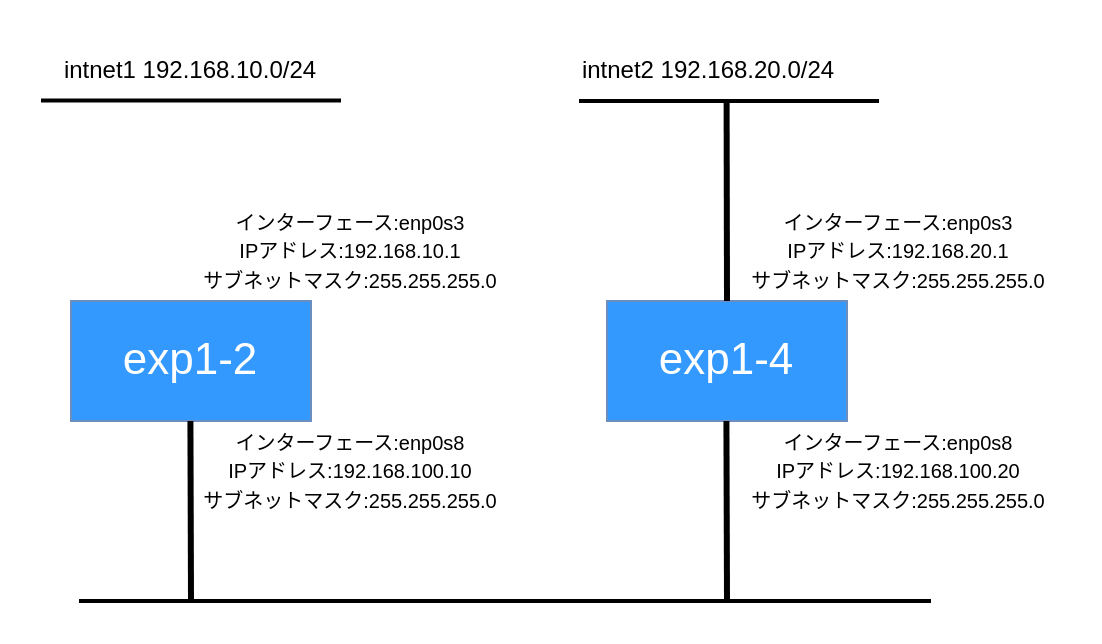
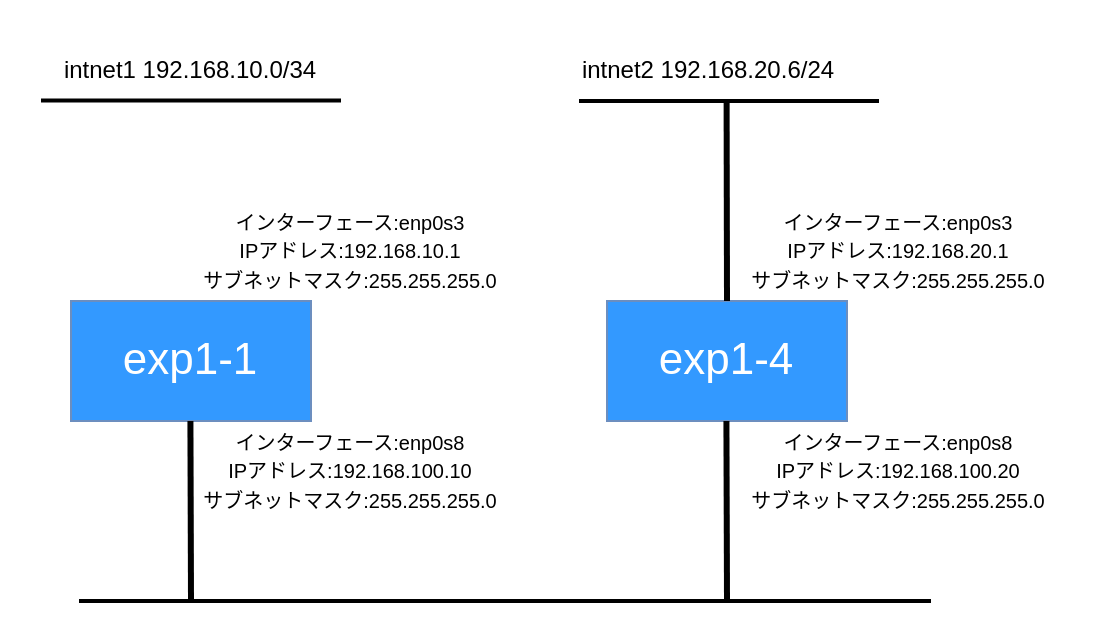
  <mxCell id="0" />
  <mxCell id="1" parent="0" />
  <mxCell id="2" value="" style="endArrow=none;html=1;rounded=0;strokeWidth=2;" parent="1" edge="1"><mxGeometry width="50" height="50" relative="1" as="geometry"><mxPoint x="20" y="49.72" as="sourcePoint" /><mxPoint x="170" y="49.72" as="targetPoint" /></mxGeometry></mxCell>
- <mxCell id="3" value="intnet1 192.168.10.0/24" style="text;html=1;align=center;verticalAlign=middle;whiteSpace=wrap;rounded=0;" parent="1" vertex="1"><mxGeometry x="30" y="20" width="130" height="30" as="geometry" /></mxCell>
+ <mxCell id="3" value="intnet1 192.168.10.0/34" style="text;html=1;align=center;verticalAlign=middle;whiteSpace=wrap;rounded=0;" parent="1" vertex="1"><mxGeometry x="30" y="20" width="130" height="30" as="geometry" /></mxCell>
  <mxCell id="4" value="" style="endArrow=none;html=1;rounded=0;strokeWidth=2;" parent="1" edge="1"><mxGeometry width="50" height="50" relative="1" as="geometry"><mxPoint x="289" y="50" as="sourcePoint" /><mxPoint x="439" y="50" as="targetPoint" /></mxGeometry></mxCell>
- <mxCell id="5" value="intnet2 192.168.20.0/24" style="text;html=1;align=center;verticalAlign=middle;whiteSpace=wrap;rounded=0;" parent="1" vertex="1"><mxGeometry x="289" y="20" width="130" height="30" as="geometry" /></mxCell>
- <mxCell id="6" value="&lt;font style=&quot;font-size: 22px; color: rgb(255, 255, 255);&quot;&gt;exp1-2&lt;/font&gt;" style="rounded=0;whiteSpace=wrap;html=1;fillColor=#3399FF;strokeColor=#6c8ebf;" parent="1" vertex="1"><mxGeometry x="35" y="150" width="120" height="60" as="geometry" /></mxCell>
+ <mxCell id="5" value="intnet2 192.168.20.6/24" style="text;html=1;align=center;verticalAlign=middle;whiteSpace=wrap;rounded=0;" parent="1" vertex="1"><mxGeometry x="289" y="20" width="130" height="30" as="geometry" /></mxCell>
+ <mxCell id="6" value="&lt;font style=&quot;font-size: 22px; color: rgb(255, 255, 255);&quot;&gt;exp1-1&lt;/font&gt;" style="rounded=0;whiteSpace=wrap;html=1;fillColor=#3399FF;strokeColor=#6c8ebf;" parent="1" vertex="1"><mxGeometry x="35" y="150" width="120" height="60" as="geometry" /></mxCell>
  <mxCell id="7" value="&lt;font style=&quot;font-size: 22px; color: rgb(255, 255, 255);&quot;&gt;exp1-4&lt;/font&gt;" style="rounded=0;whiteSpace=wrap;html=1;fillColor=#3399FF;strokeColor=#6c8ebf;" parent="1" vertex="1"><mxGeometry x="303" y="150" width="120" height="60" as="geometry" /></mxCell>
  <mxCell id="8" value="" style="endArrow=none;html=1;rounded=0;entryX=0.5;entryY=0;entryDx=0;entryDy=0;strokeWidth=3;exitX=0.5;exitY=1;exitDx=0;exitDy=0;" parent="1" edge="1" target="7"><mxGeometry width="50" height="50" relative="1" as="geometry"><mxPoint x="362.8" y="50" as="sourcePoint" /><mxPoint x="362.8" y="100" as="targetPoint" /></mxGeometry></mxCell>
  <mxCell id="9" value="" style="endArrow=none;html=1;rounded=0;strokeWidth=2;" edge="1" parent="1"><mxGeometry width="50" height="50" relative="1" as="geometry"><mxPoint x="39" y="300" as="sourcePoint" /><mxPoint x="465" y="300" as="targetPoint" /></mxGeometry></mxCell>
  <mxCell id="10" value="&lt;font style=&quot;font-size: 10px;&quot;&gt;インターフェース:enp0s3&lt;/font&gt;&lt;div&gt;&lt;font style=&quot;font-size: 10px;&quot;&gt;IPアドレス:&lt;span style=&quot;background-color: transparent; color: light-dark(rgb(0, 0, 0), rgb(255, 255, 255));&quot;&gt;192.168.10.1&lt;/span&gt;&lt;/font&gt;&lt;/div&gt;&lt;div&gt;&lt;font style=&quot;font-size: 10px;&quot;&gt;サブネットマスク:255.255.255.0&lt;/font&gt;&lt;/div&gt;" style="text;html=1;align=center;verticalAlign=middle;whiteSpace=wrap;rounded=0;" vertex="1" parent="1"><mxGeometry x="95" y="110" width="160" height="30" as="geometry" /></mxCell>
  <mxCell id="11" value="" style="endArrow=none;html=1;rounded=0;strokeWidth=3;exitX=0.5;exitY=1;exitDx=0;exitDy=0;" edge="1" parent="1"><mxGeometry width="50" height="50" relative="1" as="geometry"><mxPoint x="94.71" y="210" as="sourcePoint" /><mxPoint x="95" y="300" as="targetPoint" /></mxGeometry></mxCell>
  <mxCell id="12" value="" style="endArrow=none;html=1;rounded=0;strokeWidth=3;exitX=0.5;exitY=1;exitDx=0;exitDy=0;" edge="1" parent="1"><mxGeometry width="50" height="50" relative="1" as="geometry"><mxPoint x="362.71" y="210" as="sourcePoint" /><mxPoint x="363" y="300" as="targetPoint" /></mxGeometry></mxCell>
  <mxCell id="13" value="&lt;font style=&quot;font-size: 10px;&quot;&gt;インターフェース:enp0s3&lt;/font&gt;&lt;div&gt;&lt;font style=&quot;font-size: 10px;&quot;&gt;IPアドレス:&lt;span style=&quot;background-color: transparent; color: light-dark(rgb(0, 0, 0), rgb(255, 255, 255));&quot;&gt;192.168.20.1&lt;/span&gt;&lt;/font&gt;&lt;/div&gt;&lt;div&gt;&lt;font style=&quot;font-size: 10px;&quot;&gt;サブネットマスク:255.255.255.0&lt;/font&gt;&lt;/div&gt;" style="text;html=1;align=center;verticalAlign=middle;whiteSpace=wrap;rounded=0;" vertex="1" parent="1"><mxGeometry x="369" y="110" width="160" height="30" as="geometry" /></mxCell>
  <mxCell id="14" value="&lt;font style=&quot;font-size: 10px;&quot;&gt;インターフェース:enp0s8&lt;/font&gt;&lt;div&gt;&lt;font style=&quot;font-size: 10px;&quot;&gt;IPアドレス:&lt;span style=&quot;background-color: transparent; color: light-dark(rgb(0, 0, 0), rgb(255, 255, 255));&quot;&gt;192.168.100.10&lt;/span&gt;&lt;/font&gt;&lt;/div&gt;&lt;div&gt;&lt;font style=&quot;font-size: 10px;&quot;&gt;サブネットマスク:255.255.255.0&lt;/font&gt;&lt;/div&gt;" style="text;html=1;align=center;verticalAlign=middle;whiteSpace=wrap;rounded=0;" vertex="1" parent="1"><mxGeometry x="95" y="220" width="160" height="30" as="geometry" /></mxCell>
  <mxCell id="15" value="&lt;font style=&quot;font-size: 10px;&quot;&gt;インターフェース:enp0s8&lt;/font&gt;&lt;div&gt;&lt;font style=&quot;font-size: 10px;&quot;&gt;IPアドレス:&lt;span style=&quot;background-color: transparent; color: light-dark(rgb(0, 0, 0), rgb(255, 255, 255));&quot;&gt;192.168.100.20&lt;/span&gt;&lt;/font&gt;&lt;/div&gt;&lt;div&gt;&lt;font style=&quot;font-size: 10px;&quot;&gt;サブネットマスク:255.255.255.0&lt;/font&gt;&lt;/div&gt;" style="text;html=1;align=center;verticalAlign=middle;whiteSpace=wrap;rounded=0;" vertex="1" parent="1"><mxGeometry x="369" y="220" width="160" height="30" as="geometry" /></mxCell>
